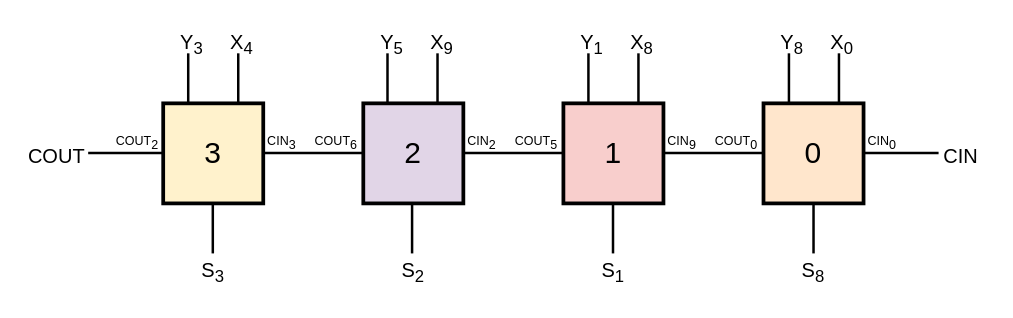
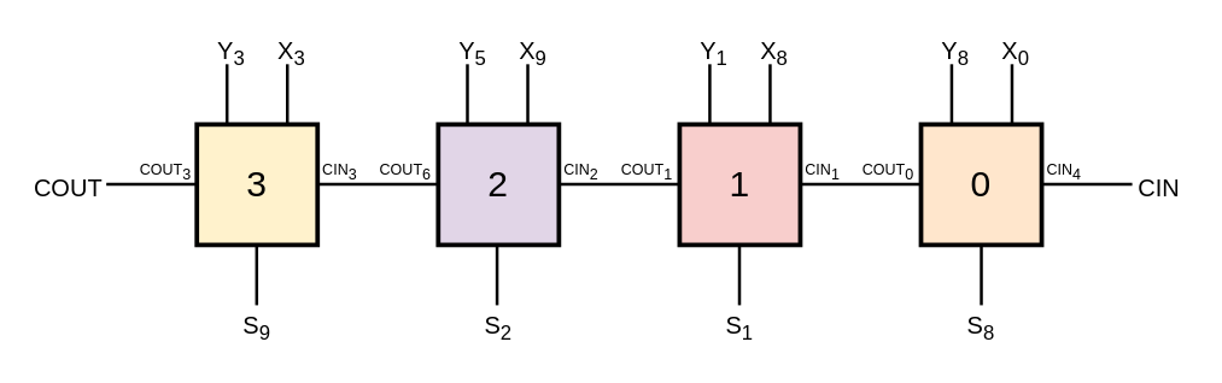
  <mxCell id="0" />
  <mxCell id="1" parent="0" />
  <mxCell id="2" value="&lt;font style=&quot;font-size: 24px;&quot;&gt;0&lt;/font&gt;" style="rounded=0;whiteSpace=wrap;html=1;strokeWidth=3;fontSize=24;fillColor=#ffe6cc;" vertex="1" parent="1"><mxGeometry x="610" y="82" width="80" height="80" as="geometry" /></mxCell>
  <mxCell id="3" value="1" style="rounded=0;whiteSpace=wrap;html=1;strokeWidth=3;fontSize=24;fillColor=#f8cecc;" vertex="1" parent="1"><mxGeometry x="450" y="82" width="80" height="80" as="geometry" /></mxCell>
  <mxCell id="4" value="2" style="rounded=0;whiteSpace=wrap;html=1;strokeWidth=3;fontSize=24;fillColor=#e1d5e7;" vertex="1" parent="1"><mxGeometry x="290" y="82" width="80" height="80" as="geometry" /></mxCell>
  <mxCell id="5" value="3" style="rounded=0;whiteSpace=wrap;html=1;strokeWidth=3;fontSize=24;fillColor=#fff2cc;" vertex="1" parent="1"><mxGeometry x="130" y="82" width="80" height="80" as="geometry" /></mxCell>
  <mxCell id="6" value="" style="endArrow=none;html=1;rounded=0;fontSize=24;strokeWidth=2;" edge="1" parent="1"><mxGeometry width="50" height="50" relative="1" as="geometry"><mxPoint x="650" y="202" as="sourcePoint" /><mxPoint x="650" y="162" as="targetPoint" /></mxGeometry></mxCell>
  <mxCell id="7" value="" style="endArrow=none;html=1;rounded=0;fontSize=24;strokeWidth=2;" edge="1" parent="1"><mxGeometry width="50" height="50" relative="1" as="geometry"><mxPoint x="489.66" y="202" as="sourcePoint" /><mxPoint x="489.66" y="162" as="targetPoint" /></mxGeometry></mxCell>
  <mxCell id="8" value="" style="endArrow=none;html=1;rounded=0;fontSize=24;strokeWidth=2;" edge="1" parent="1"><mxGeometry width="50" height="50" relative="1" as="geometry"><mxPoint x="329" y="202" as="sourcePoint" /><mxPoint x="329" y="162" as="targetPoint" /></mxGeometry></mxCell>
  <mxCell id="9" value="" style="endArrow=none;html=1;rounded=0;fontSize=24;strokeWidth=2;" edge="1" parent="1"><mxGeometry width="50" height="50" relative="1" as="geometry"><mxPoint x="169.66" y="202" as="sourcePoint" /><mxPoint x="169.66" y="162" as="targetPoint" /></mxGeometry></mxCell>
  <mxCell id="10" value="" style="endArrow=none;html=1;rounded=0;fontSize=24;strokeWidth=2;" edge="1" parent="1"><mxGeometry width="50" height="50" relative="1" as="geometry"><mxPoint x="690" y="121.8" as="sourcePoint" /><mxPoint x="750" y="121.8" as="targetPoint" /></mxGeometry></mxCell>
  <mxCell id="11" value="" style="endArrow=none;html=1;rounded=0;fontSize=24;strokeWidth=2;" edge="1" parent="1"><mxGeometry width="50" height="50" relative="1" as="geometry"><mxPoint x="530" y="121.66" as="sourcePoint" /><mxPoint x="610" y="121.66" as="targetPoint" /></mxGeometry></mxCell>
  <mxCell id="12" value="" style="endArrow=none;html=1;rounded=0;fontSize=24;strokeWidth=2;" edge="1" parent="1"><mxGeometry width="50" height="50" relative="1" as="geometry"><mxPoint x="630.34" y="82" as="sourcePoint" /><mxPoint x="630.34" y="42" as="targetPoint" /></mxGeometry></mxCell>
  <mxCell id="13" value="" style="endArrow=none;html=1;rounded=0;fontSize=24;strokeWidth=2;" edge="1" parent="1"><mxGeometry width="50" height="50" relative="1" as="geometry"><mxPoint x="470" y="82" as="sourcePoint" /><mxPoint x="470" y="42" as="targetPoint" /></mxGeometry></mxCell>
  <mxCell id="14" value="" style="endArrow=none;html=1;rounded=0;fontSize=24;strokeWidth=2;" edge="1" parent="1"><mxGeometry width="50" height="50" relative="1" as="geometry"><mxPoint x="309.34" y="82" as="sourcePoint" /><mxPoint x="309.34" y="42" as="targetPoint" /></mxGeometry></mxCell>
  <mxCell id="15" value="" style="endArrow=none;html=1;rounded=0;fontSize=24;strokeWidth=2;" edge="1" parent="1"><mxGeometry width="50" height="50" relative="1" as="geometry"><mxPoint x="150" y="82" as="sourcePoint" /><mxPoint x="150" y="42" as="targetPoint" /></mxGeometry></mxCell>
  <mxCell id="16" value="" style="endArrow=none;html=1;rounded=0;fontSize=24;strokeWidth=2;" edge="1" parent="1"><mxGeometry width="50" height="50" relative="1" as="geometry"><mxPoint x="370" y="121.66" as="sourcePoint" /><mxPoint x="450" y="121.66" as="targetPoint" /></mxGeometry></mxCell>
  <mxCell id="17" value="" style="endArrow=none;html=1;rounded=0;fontSize=24;strokeWidth=2;" edge="1" parent="1"><mxGeometry width="50" height="50" relative="1" as="geometry"><mxPoint x="210" y="121.66" as="sourcePoint" /><mxPoint x="290" y="121.66" as="targetPoint" /></mxGeometry></mxCell>
  <mxCell id="18" value="&lt;div align=&quot;center&quot;&gt;CIN&lt;/div&gt;" style="text;html=1;strokeColor=none;fillColor=none;align=center;verticalAlign=middle;whiteSpace=wrap;rounded=0;strokeWidth=4;fontSize=16;" vertex="1" parent="1"><mxGeometry x="748" y="114.32" width="40" height="19.37" as="geometry" /></mxCell>
  <mxCell id="19" value="&lt;div align=&quot;center&quot;&gt;S&lt;sub&gt;8&lt;/sub&gt;&lt;br&gt;&lt;/div&gt;" style="text;html=1;strokeColor=none;fillColor=none;align=center;verticalAlign=middle;whiteSpace=wrap;rounded=0;strokeWidth=4;fontSize=16;" vertex="1" parent="1"><mxGeometry x="635" y="202" width="30" height="30" as="geometry" /></mxCell>
  <mxCell id="20" value="&lt;div align=&quot;center&quot;&gt;S&lt;sub&gt;1&lt;/sub&gt;&lt;/div&gt;" style="text;html=1;strokeColor=none;fillColor=none;align=center;verticalAlign=middle;whiteSpace=wrap;rounded=0;strokeWidth=4;fontSize=16;" vertex="1" parent="1"><mxGeometry x="475" y="202" width="30" height="30" as="geometry" /></mxCell>
  <mxCell id="21" value="&lt;div align=&quot;center&quot;&gt;S&lt;sub&gt;2&lt;/sub&gt;&lt;/div&gt;" style="text;html=1;strokeColor=none;fillColor=none;align=center;verticalAlign=middle;whiteSpace=wrap;rounded=0;strokeWidth=4;fontSize=16;" vertex="1" parent="1"><mxGeometry x="315" y="202" width="30" height="30" as="geometry" /></mxCell>
- <mxCell id="22" value="&lt;div align=&quot;center&quot;&gt;S&lt;sub&gt;3&lt;/sub&gt;&lt;/div&gt;" style="text;html=1;strokeColor=none;fillColor=none;align=center;verticalAlign=middle;whiteSpace=wrap;rounded=0;strokeWidth=4;fontSize=16;" vertex="1" parent="1"><mxGeometry x="155" y="202" width="30" height="30" as="geometry" /></mxCell>
+ <mxCell id="22" value="&lt;div align=&quot;center&quot;&gt;S&lt;sub&gt;9&lt;/sub&gt;&lt;/div&gt;" style="text;html=1;strokeColor=none;fillColor=none;align=center;verticalAlign=middle;whiteSpace=wrap;rounded=0;strokeWidth=4;fontSize=16;" vertex="1" parent="1"><mxGeometry x="155" y="202" width="30" height="30" as="geometry" /></mxCell>
  <mxCell id="23" value="" style="endArrow=none;html=1;rounded=0;fontSize=24;strokeWidth=2;" edge="1" parent="1"><mxGeometry width="50" height="50" relative="1" as="geometry"><mxPoint x="670.34" y="82" as="sourcePoint" /><mxPoint x="670.34" y="42" as="targetPoint" /></mxGeometry></mxCell>
  <mxCell id="24" value="" style="endArrow=none;html=1;rounded=0;fontSize=24;strokeWidth=2;" edge="1" parent="1"><mxGeometry width="50" height="50" relative="1" as="geometry"><mxPoint x="510" y="82" as="sourcePoint" /><mxPoint x="510" y="42" as="targetPoint" /></mxGeometry></mxCell>
  <mxCell id="25" value="" style="endArrow=none;html=1;rounded=0;fontSize=24;strokeWidth=2;" edge="1" parent="1"><mxGeometry width="50" height="50" relative="1" as="geometry"><mxPoint x="349.34" y="82" as="sourcePoint" /><mxPoint x="349.34" y="42" as="targetPoint" /></mxGeometry></mxCell>
  <mxCell id="26" value="" style="endArrow=none;html=1;rounded=0;fontSize=24;strokeWidth=2;" edge="1" parent="1"><mxGeometry width="50" height="50" relative="1" as="geometry"><mxPoint x="190" y="82" as="sourcePoint" /><mxPoint x="190" y="42" as="targetPoint" /></mxGeometry></mxCell>
  <mxCell id="27" value="&lt;div align=&quot;center&quot;&gt;X&lt;sub&gt;0&lt;/sub&gt;&lt;br&gt;&lt;/div&gt;" style="text;html=1;strokeColor=none;fillColor=none;align=center;verticalAlign=middle;whiteSpace=wrap;rounded=0;strokeWidth=4;fontSize=16;" vertex="1" parent="1"><mxGeometry x="658" y="20" width="30" height="30" as="geometry" /></mxCell>
  <mxCell id="28" value="&lt;div align=&quot;center&quot;&gt;X&lt;sub&gt;8&lt;/sub&gt;&lt;/div&gt;" style="text;html=1;strokeColor=none;fillColor=none;align=center;verticalAlign=middle;whiteSpace=wrap;rounded=0;strokeWidth=4;fontSize=16;" vertex="1" parent="1"><mxGeometry x="498" y="20" width="30" height="30" as="geometry" /></mxCell>
  <mxCell id="29" value="&lt;div align=&quot;center&quot;&gt;X&lt;sub&gt;9&lt;/sub&gt;&lt;/div&gt;" style="text;html=1;strokeColor=none;fillColor=none;align=center;verticalAlign=middle;whiteSpace=wrap;rounded=0;strokeWidth=4;fontSize=16;" vertex="1" parent="1"><mxGeometry x="338" y="20" width="30" height="30" as="geometry" /></mxCell>
- <mxCell id="30" value="&lt;div align=&quot;center&quot;&gt;X&lt;sub&gt;4&lt;/sub&gt;&lt;/div&gt;" style="text;html=1;strokeColor=none;fillColor=none;align=center;verticalAlign=middle;whiteSpace=wrap;rounded=0;strokeWidth=4;fontSize=16;" vertex="1" parent="1"><mxGeometry x="178" y="20" width="30" height="30" as="geometry" /></mxCell>
+ <mxCell id="30" value="&lt;div align=&quot;center&quot;&gt;X&lt;sub&gt;3&lt;/sub&gt;&lt;/div&gt;" style="text;html=1;strokeColor=none;fillColor=none;align=center;verticalAlign=middle;whiteSpace=wrap;rounded=0;strokeWidth=4;fontSize=16;" vertex="1" parent="1"><mxGeometry x="178" y="20" width="30" height="30" as="geometry" /></mxCell>
  <mxCell id="31" value="&lt;div align=&quot;center&quot;&gt;Y&lt;sub&gt;8&lt;/sub&gt;&lt;br&gt;&lt;/div&gt;" style="text;html=1;strokeColor=none;fillColor=none;align=center;verticalAlign=middle;whiteSpace=wrap;rounded=0;strokeWidth=4;fontSize=16;" vertex="1" parent="1"><mxGeometry x="618" y="20" width="30" height="30" as="geometry" /></mxCell>
  <mxCell id="32" value="&lt;div align=&quot;center&quot;&gt;Y&lt;sub&gt;1&lt;/sub&gt;&lt;/div&gt;" style="text;html=1;strokeColor=none;fillColor=none;align=center;verticalAlign=middle;whiteSpace=wrap;rounded=0;strokeWidth=4;fontSize=16;" vertex="1" parent="1"><mxGeometry x="458" y="20" width="30" height="30" as="geometry" /></mxCell>
  <mxCell id="33" value="&lt;div align=&quot;center&quot;&gt;Y&lt;sub&gt;5&lt;/sub&gt;&lt;/div&gt;" style="text;html=1;strokeColor=none;fillColor=none;align=center;verticalAlign=middle;whiteSpace=wrap;rounded=0;strokeWidth=4;fontSize=16;" vertex="1" parent="1"><mxGeometry x="298" y="20" width="30" height="30" as="geometry" /></mxCell>
  <mxCell id="34" value="&lt;div align=&quot;center&quot;&gt;Y&lt;sub&gt;3&lt;/sub&gt;&lt;br&gt;&lt;/div&gt;" style="text;html=1;strokeColor=none;fillColor=none;align=center;verticalAlign=middle;whiteSpace=wrap;rounded=0;strokeWidth=4;fontSize=16;" vertex="1" parent="1"><mxGeometry x="138" y="20" width="30" height="30" as="geometry" /></mxCell>
  <mxCell id="35" value="COUT" style="text;html=1;strokeColor=none;fillColor=none;align=center;verticalAlign=middle;whiteSpace=wrap;rounded=0;strokeWidth=4;fontSize=16;" vertex="1" parent="1"><mxGeometry x="20" y="113.69" width="50" height="20" as="geometry" /></mxCell>
- <mxCell id="36" value="&lt;div style=&quot;font-size: 10px;&quot; align=&quot;center&quot;&gt;CIN&lt;sub style=&quot;font-size: 10px;&quot;&gt;0&lt;/sub&gt;&lt;/div&gt;" style="text;html=1;strokeColor=none;fillColor=none;align=center;verticalAlign=middle;whiteSpace=wrap;rounded=0;strokeWidth=4;fontSize=10;" vertex="1" parent="1"><mxGeometry x="690" y="104" width="30" height="19.37" as="geometry" /></mxCell>
- <mxCell id="37" value="&lt;div style=&quot;font-size: 10px;&quot; align=&quot;center&quot;&gt;CIN&lt;sub style=&quot;font-size: 10px;&quot;&gt;9&lt;/sub&gt;&lt;/div&gt;" style="text;html=1;strokeColor=none;fillColor=none;align=center;verticalAlign=middle;whiteSpace=wrap;rounded=0;strokeWidth=4;fontSize=10;" vertex="1" parent="1"><mxGeometry x="530" y="104" width="30" height="19.37" as="geometry" /></mxCell>
+ <mxCell id="36" value="&lt;div style=&quot;font-size: 10px;&quot; align=&quot;center&quot;&gt;CIN&lt;sub style=&quot;font-size: 10px;&quot;&gt;4&lt;/sub&gt;&lt;/div&gt;" style="text;html=1;strokeColor=none;fillColor=none;align=center;verticalAlign=middle;whiteSpace=wrap;rounded=0;strokeWidth=4;fontSize=10;" vertex="1" parent="1"><mxGeometry x="690" y="104" width="30" height="19.37" as="geometry" /></mxCell>
+ <mxCell id="37" value="&lt;div style=&quot;font-size: 10px;&quot; align=&quot;center&quot;&gt;CIN&lt;sub style=&quot;font-size: 10px;&quot;&gt;1&lt;/sub&gt;&lt;/div&gt;" style="text;html=1;strokeColor=none;fillColor=none;align=center;verticalAlign=middle;whiteSpace=wrap;rounded=0;strokeWidth=4;fontSize=10;" vertex="1" parent="1"><mxGeometry x="530" y="104" width="30" height="19.37" as="geometry" /></mxCell>
  <mxCell id="38" value="&lt;div style=&quot;font-size: 10px;&quot; align=&quot;center&quot;&gt;CIN&lt;sub style=&quot;font-size: 10px;&quot;&gt;2&lt;/sub&gt;&lt;/div&gt;" style="text;html=1;strokeColor=none;fillColor=none;align=center;verticalAlign=middle;whiteSpace=wrap;rounded=0;strokeWidth=4;fontSize=10;" vertex="1" parent="1"><mxGeometry x="370" y="104" width="30" height="19.37" as="geometry" /></mxCell>
  <mxCell id="39" value="&lt;div style=&quot;font-size: 10px;&quot; align=&quot;center&quot;&gt;CIN&lt;sub style=&quot;font-size: 10px;&quot;&gt;3&lt;/sub&gt;&lt;/div&gt;" style="text;html=1;strokeColor=none;fillColor=none;align=center;verticalAlign=middle;whiteSpace=wrap;rounded=0;strokeWidth=4;fontSize=10;" vertex="1" parent="1"><mxGeometry x="210" y="104" width="30" height="19.37" as="geometry" /></mxCell>
  <mxCell id="40" value="COUT&lt;sub style=&quot;font-size: 10px;&quot;&gt;0&lt;/sub&gt;" style="text;html=1;strokeColor=none;fillColor=none;align=center;verticalAlign=middle;whiteSpace=wrap;rounded=0;strokeWidth=4;fontSize=10;" vertex="1" parent="1"><mxGeometry x="565" y="104" width="47" height="19.37" as="geometry" /></mxCell>
- <mxCell id="41" value="COUT&lt;sub style=&quot;font-size: 10px;&quot;&gt;5&lt;/sub&gt;" style="text;html=1;strokeColor=none;fillColor=none;align=center;verticalAlign=middle;whiteSpace=wrap;rounded=0;strokeWidth=4;fontSize=10;" vertex="1" parent="1"><mxGeometry x="405" y="104" width="47" height="19.37" as="geometry" /></mxCell>
+ <mxCell id="41" value="COUT&lt;sub style=&quot;font-size: 10px;&quot;&gt;1&lt;/sub&gt;" style="text;html=1;strokeColor=none;fillColor=none;align=center;verticalAlign=middle;whiteSpace=wrap;rounded=0;strokeWidth=4;fontSize=10;" vertex="1" parent="1"><mxGeometry x="405" y="104" width="47" height="19.37" as="geometry" /></mxCell>
  <mxCell id="42" value="COUT&lt;sub style=&quot;font-size: 10px;&quot;&gt;6&lt;/sub&gt;" style="text;html=1;strokeColor=none;fillColor=none;align=center;verticalAlign=middle;whiteSpace=wrap;rounded=0;strokeWidth=4;fontSize=10;" vertex="1" parent="1"><mxGeometry x="245" y="104" width="47" height="19.37" as="geometry" /></mxCell>
- <mxCell id="43" value="COUT&lt;sub style=&quot;font-size: 10px;&quot;&gt;2&lt;/sub&gt;" style="text;html=1;strokeColor=none;fillColor=none;align=center;verticalAlign=middle;whiteSpace=wrap;rounded=0;strokeWidth=4;fontSize=10;" vertex="1" parent="1"><mxGeometry x="86" y="104" width="47" height="19.37" as="geometry" /></mxCell>
+ <mxCell id="43" value="COUT&lt;sub style=&quot;font-size: 10px;&quot;&gt;3&lt;/sub&gt;" style="text;html=1;strokeColor=none;fillColor=none;align=center;verticalAlign=middle;whiteSpace=wrap;rounded=0;strokeWidth=4;fontSize=10;" vertex="1" parent="1"><mxGeometry x="86" y="104" width="47" height="19.37" as="geometry" /></mxCell>
  <mxCell id="44" value="" style="endArrow=none;html=1;rounded=0;fontSize=24;strokeWidth=2;" edge="1" parent="1"><mxGeometry width="50" height="50" relative="1" as="geometry"><mxPoint x="70" y="121.76" as="sourcePoint" /><mxPoint x="130" y="121.76" as="targetPoint" /></mxGeometry></mxCell>
